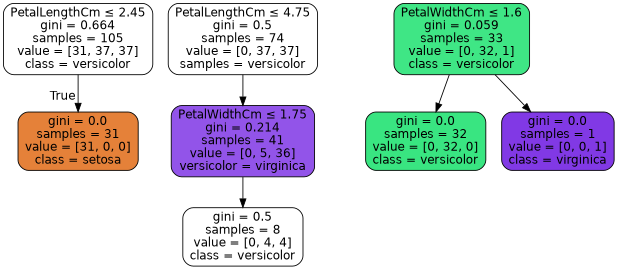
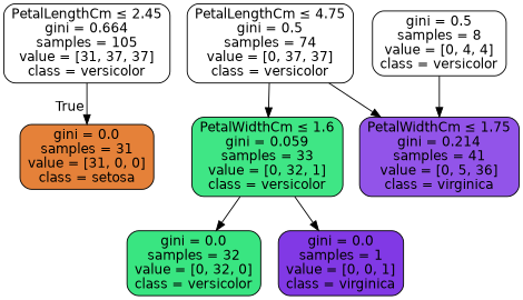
  digraph {
    node [color=black fillcolor="#ffffff" fontname=helvetica shape=box style="filled, rounded"]
    edge [fontname=helvetica]
    n1 [label=<PetalLengthCm &le; 2.45<br/>gini = 0.664<br/>samples = 105<br/>value = [31, 37, 37]<br/>class = versicolor>]
    n2 [fillcolor="#e58139" label=<gini = 0.0<br/>samples = 31<br/>value = [31, 0, 0]<br/>class = setosa>]
-   n3 [label=<PetalLengthCm &le; 4.75<br/>gini = 0.5<br/>samples = 74<br/>value = [0, 37, 37]<br/>samples = versicolor>]
+   n3 [label=<PetalLengthCm &le; 4.75<br/>gini = 0.5<br/>samples = 74<br/>value = [0, 37, 37]<br/>class = versicolor>]
    n4 [fillcolor="#3fe685" label=<PetalWidthCm &le; 1.6<br/>gini = 0.059<br/>samples = 33<br/>value = [0, 32, 1]<br/>class = versicolor>]
-   n5 [fillcolor="#9254e9" label=<PetalWidthCm &le; 1.75<br/>gini = 0.214<br/>samples = 41<br/>value = [0, 5, 36]<br/>versicolor = virginica>]
+   n5 [fillcolor="#9254e9" label=<PetalWidthCm &le; 1.75<br/>gini = 0.214<br/>samples = 41<br/>value = [0, 5, 36]<br/>class = virginica>]
    n6 [fillcolor="#39e581" label=<gini = 0.0<br/>samples = 32<br/>value = [0, 32, 0]<br/>class = versicolor>]
    n7 [fillcolor="#8139e5" label=<gini = 0.0<br/>samples = 1<br/>value = [0, 0, 1]<br/>class = virginica>]
    n8 [label=<gini = 0.5<br/>samples = 8<br/>value = [0, 4, 4]<br/>class = versicolor>]
    n1 -> n2 [headlabel=True labelangle=45 labeldistance=2.5]
+   n3 -> n4
    n3 -> n5
    n4 -> n6
    n4 -> n7
-   n5 -> n8
+   n8 -> n5
  }
